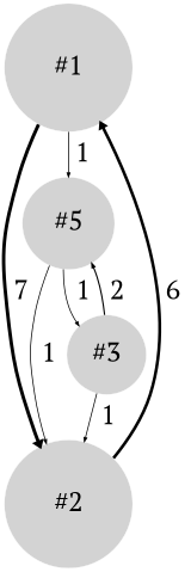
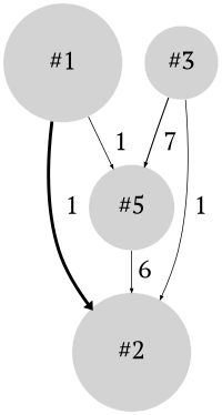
  digraph {
    fontname="PT Serif"
    node [color=white fillcolor=lightgray fontname="PT Serif" fontsize=64 shape=circle style=filled]
    edge [color=black fontname="PT Serif" fontsize=64 penwidth=2.000000 style=solid]
    n1 [label=" #1 " width=4.169925]
    n2 [label=" #2 " width=4.169925]
    n3 [label="#5" width=3.000000]
    n4 [label=" #3 " width=2.584963]
-   n1 -> n2 [label=" 7 " penwidth=8.000000]
+   n1 -> n2 [label=" 1 " penwidth=8.000000]
    n1 -> n3 [label=" 1 "]
-   n2 -> n1 [label=" 6 " penwidth=7.000000]
-   n3 -> n2 [label=" 1 "]
-   n3 -> n4 [label=" 1 "]
+   n3 -> n2 [label=" 6 "]
    n4 -> n2 [label=" 1 "]
-   n4 -> n3 [label=" 2 " penwidth=3.000000]
+   n4 -> n3 [label=" 7 " penwidth=3.000000]
  }
